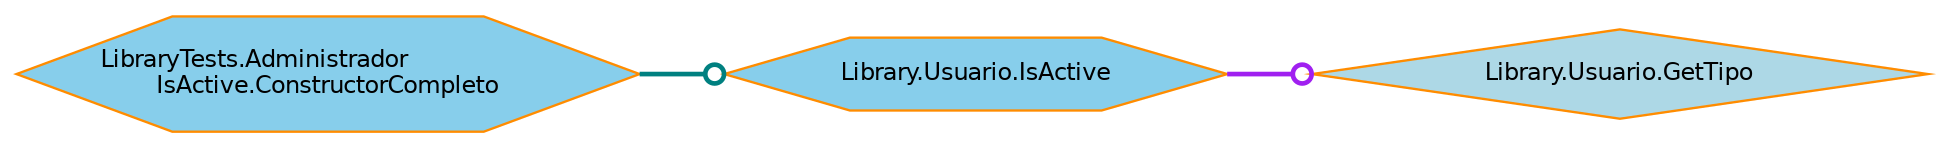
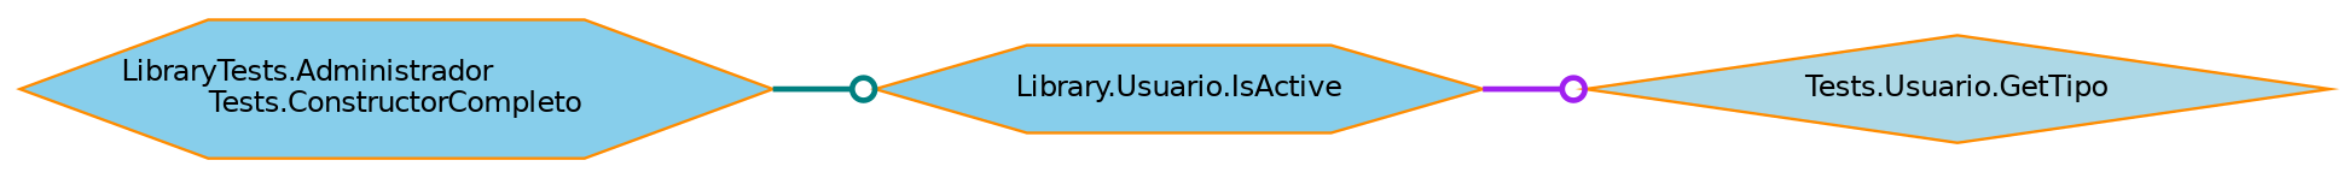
  digraph {
    rankdir=LR
    node [color=darkorange fillcolor=skyblue fontname=Helvetica fontsize=10 shape=hexagon style=filled]
    edge [arrowhead=odot fontname=Helvetica fontsize=10 labelfontname=Helvetica labelfontsize=10 style=bold]
-   n1 [fontcolor=black height=0.2 label="LibraryTests.Administrador\lIsActive.ConstructorCompleto" width=0.4]
+   n1 [fontcolor=black height=0.2 label="LibraryTests.Administrador\lTests.ConstructorCompleto" width=0.4]
    n2 [height=0.2 label="Library.Usuario.IsActive" width=0.4]
-   n3 [fillcolor=lightblue height=0.2 label="Library.Usuario.GetTipo" shape=diamond width=0.4]
+   n3 [fillcolor=lightblue height=0.2 label="Tests.Usuario.GetTipo" shape=diamond width=0.4]
    n1 -> n2 [color=teal]
    n2 -> n3 [color=purple]
  }
